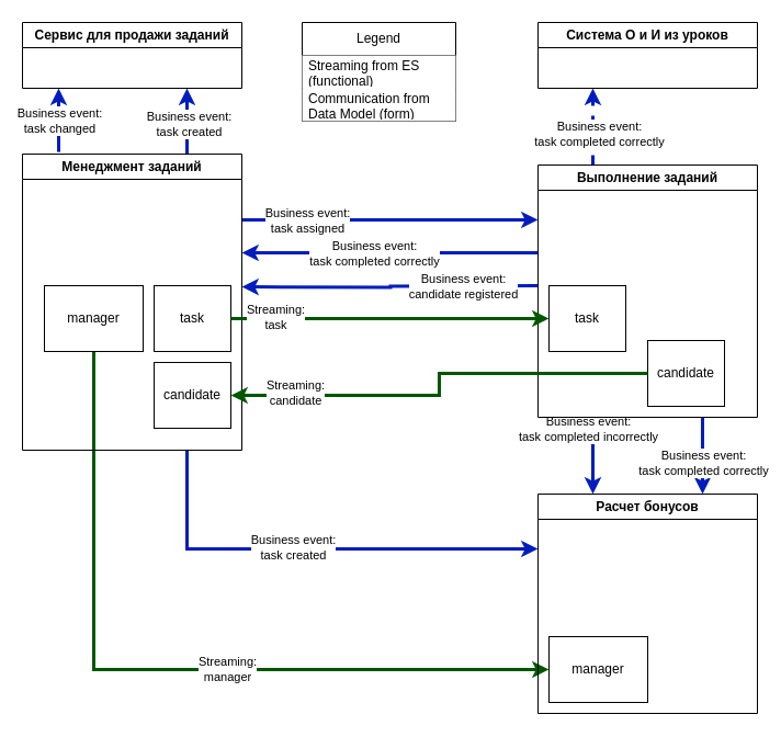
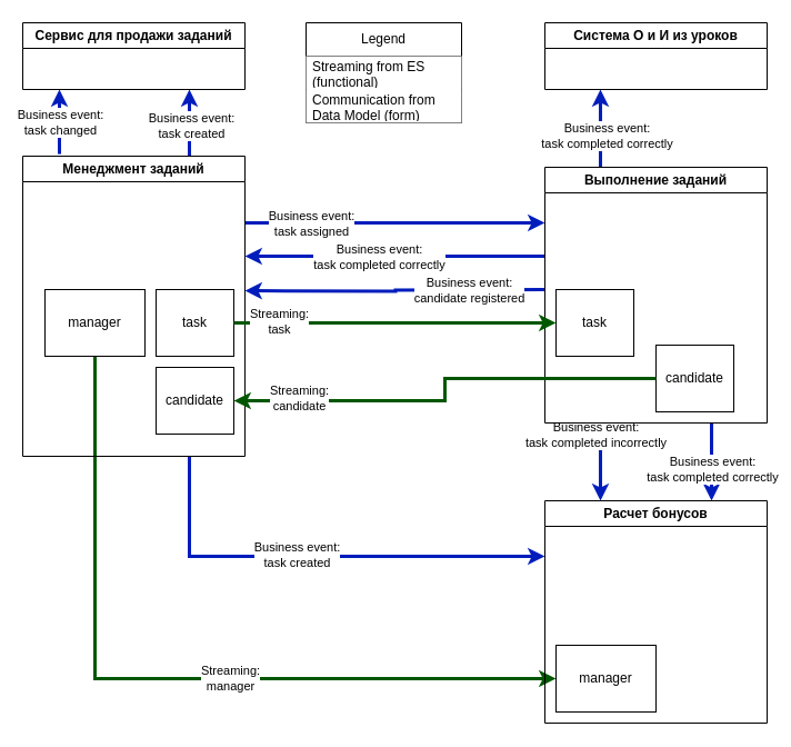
  <mxCell id="0" />
  <mxCell id="1" parent="0" />
  <mxCell id="2" style="edgeStyle=orthogonalEdgeStyle;rounded=0;orthogonalLoop=1;jettySize=auto;html=1;strokeColor=#001DBC;fillColor=#0050ef;strokeWidth=3;" edge="1" parent="1"><mxGeometry relative="1" as="geometry"><mxPoint x="220" y="200" as="sourcePoint" /><mxPoint x="490" y="200" as="targetPoint" /></mxGeometry></mxCell>
  <mxCell id="3" value="Business event:&lt;div&gt;task assigned&lt;/div&gt;" style="edgeLabel;html=1;align=center;verticalAlign=middle;resizable=0;points=[];" vertex="1" connectable="0" parent="2"><mxGeometry x="-0.012" y="-2" relative="1" as="geometry"><mxPoint x="-74" y="-2" as="offset" /></mxGeometry></mxCell>
  <mxCell id="4" style="edgeStyle=orthogonalEdgeStyle;rounded=0;orthogonalLoop=1;jettySize=auto;html=1;exitX=0.75;exitY=1;exitDx=0;exitDy=0;entryX=0;entryY=0.25;entryDx=0;entryDy=0;fillColor=#0050ef;strokeColor=#001DBC;strokeWidth=3;" edge="1" parent="1" source="12" target="29"><mxGeometry relative="1" as="geometry" /></mxCell>
  <mxCell id="5" value="Business event:&lt;div&gt;task created&lt;/div&gt;" style="edgeLabel;html=1;align=center;verticalAlign=middle;resizable=0;points=[];" vertex="1" connectable="0" parent="4"><mxGeometry x="-0.091" y="2" relative="1" as="geometry"><mxPoint as="offset" /></mxGeometry></mxCell>
  <mxCell id="6" style="edgeStyle=orthogonalEdgeStyle;rounded=0;orthogonalLoop=1;jettySize=auto;html=1;exitX=0.75;exitY=0;exitDx=0;exitDy=0;fillColor=#0050ef;strokeColor=#001DBC;strokeWidth=3;entryX=0.75;entryY=1;entryDx=0;entryDy=0;" edge="1" parent="1" source="12" target="35"><mxGeometry relative="1" as="geometry"><mxPoint x="170" y="20" as="targetPoint" /></mxGeometry></mxCell>
  <mxCell id="7" value="Business event:&lt;div&gt;task created&lt;/div&gt;" style="edgeLabel;html=1;align=center;verticalAlign=middle;resizable=0;points=[];" vertex="1" connectable="0" parent="6"><mxGeometry x="0.319" y="-1" relative="1" as="geometry"><mxPoint y="12" as="offset" /></mxGeometry></mxCell>
  <mxCell id="8" style="edgeStyle=orthogonalEdgeStyle;rounded=0;orthogonalLoop=1;jettySize=auto;html=1;exitX=0.165;exitY=-0.007;exitDx=0;exitDy=0;exitPerimeter=0;fillColor=#0050ef;strokeColor=#001DBC;strokeWidth=3;" edge="1" parent="1" source="12"><mxGeometry relative="1" as="geometry"><mxPoint x="53" y="80" as="targetPoint" /></mxGeometry></mxCell>
  <mxCell id="9" value="Business event:&lt;div&gt;task changed&lt;/div&gt;" style="edgeLabel;html=1;align=center;verticalAlign=middle;resizable=0;points=[];" vertex="1" connectable="0" parent="8"><mxGeometry x="0.709" relative="1" as="geometry"><mxPoint y="21" as="offset" /></mxGeometry></mxCell>
  <mxCell id="10" style="edgeStyle=orthogonalEdgeStyle;rounded=0;orthogonalLoop=1;jettySize=auto;html=1;exitX=0.5;exitY=1;exitDx=0;exitDy=0;entryX=0;entryY=0.5;entryDx=0;entryDy=0;fillColor=#008a00;strokeColor=#005700;strokeWidth=3;" edge="1" parent="1" source="13" target="30"><mxGeometry relative="1" as="geometry" /></mxCell>
  <mxCell id="11" value="Streaming:&lt;div&gt;manager&lt;/div&gt;" style="edgeLabel;html=1;align=center;verticalAlign=middle;resizable=0;points=[];" vertex="1" connectable="0" parent="10"><mxGeometry x="0.17" y="1" relative="1" as="geometry"><mxPoint x="-1" as="offset" /></mxGeometry></mxCell>
  <mxCell id="12" value="Менеджмент заданий" style="swimlane;whiteSpace=wrap;html=1;startSize=23;" vertex="1" parent="1"><mxGeometry x="20" y="140" width="200" height="270" as="geometry" /></mxCell>
  <mxCell id="13" value="manager" style="rounded=0;whiteSpace=wrap;html=1;" vertex="1" parent="12"><mxGeometry x="20" y="120" width="90" height="60" as="geometry" /></mxCell>
  <mxCell id="14" value="task" style="rounded=0;whiteSpace=wrap;html=1;" vertex="1" parent="12"><mxGeometry x="120" y="120" width="70" height="60" as="geometry" /></mxCell>
  <mxCell id="15" value="candidate" style="rounded=0;whiteSpace=wrap;html=1;" vertex="1" parent="12"><mxGeometry x="120" y="190" width="70" height="60" as="geometry" /></mxCell>
  <mxCell id="16" style="edgeStyle=orthogonalEdgeStyle;rounded=0;orthogonalLoop=1;jettySize=auto;html=1;exitX=0.75;exitY=1;exitDx=0;exitDy=0;entryX=0.75;entryY=0;entryDx=0;entryDy=0;strokeWidth=3;strokeColor=#001DBC;fillColor=#0050ef;" edge="1" parent="1" source="26" target="29"><mxGeometry relative="1" as="geometry" /></mxCell>
  <mxCell id="17" value="Business event:&lt;br&gt;task completed correctly" style="edgeLabel;html=1;align=center;verticalAlign=middle;resizable=0;points=[];" vertex="1" connectable="0" parent="16"><mxGeometry x="-0.145" relative="1" as="geometry"><mxPoint y="11" as="offset" /></mxGeometry></mxCell>
  <mxCell id="18" style="edgeStyle=orthogonalEdgeStyle;rounded=0;orthogonalLoop=1;jettySize=auto;html=1;exitX=0.25;exitY=1;exitDx=0;exitDy=0;entryX=0.25;entryY=0;entryDx=0;entryDy=0;fillColor=#0050ef;strokeColor=#001DBC;strokeWidth=3;" edge="1" parent="1" source="26" target="29"><mxGeometry relative="1" as="geometry" /></mxCell>
  <mxCell id="19" value="Business event:&lt;div&gt;task completed incorrectly&lt;/div&gt;" style="edgeLabel;html=1;align=center;verticalAlign=middle;resizable=0;points=[];" vertex="1" connectable="0" parent="18"><mxGeometry x="-0.295" y="-3" relative="1" as="geometry"><mxPoint x="-2" y="-15" as="offset" /></mxGeometry></mxCell>
  <mxCell id="20" style="edgeStyle=orthogonalEdgeStyle;rounded=0;orthogonalLoop=1;jettySize=auto;html=1;fillColor=#0050ef;strokeColor=#001DBC;strokeWidth=3;" edge="1" parent="1"><mxGeometry relative="1" as="geometry"><mxPoint x="490" y="230" as="sourcePoint" /><mxPoint x="220" y="230" as="targetPoint" /></mxGeometry></mxCell>
  <mxCell id="21" value="Business event:&lt;br&gt;task completed correctly" style="edgeLabel;html=1;align=center;verticalAlign=middle;resizable=0;points=[];" vertex="1" connectable="0" parent="20"><mxGeometry x="0.104" y="-2" relative="1" as="geometry"><mxPoint x="-1" y="2" as="offset" /></mxGeometry></mxCell>
  <mxCell id="22" style="edgeStyle=orthogonalEdgeStyle;rounded=0;orthogonalLoop=1;jettySize=auto;html=1;fillColor=#0050ef;strokeColor=#001DBC;strokeWidth=3;" edge="1" parent="1"><mxGeometry relative="1" as="geometry"><mxPoint x="490" y="260" as="sourcePoint" /><mxPoint x="220" y="261" as="targetPoint" /></mxGeometry></mxCell>
  <mxCell id="23" value="Business event:&lt;div&gt;candidate registered&lt;/div&gt;" style="edgeLabel;html=1;align=center;verticalAlign=middle;resizable=0;points=[];" vertex="1" connectable="0" parent="22"><mxGeometry x="0.279" y="-1" relative="1" as="geometry"><mxPoint x="103" as="offset" /></mxGeometry></mxCell>
- <mxCell id="24" style="edgeStyle=orthogonalEdgeStyle;rounded=0;orthogonalLoop=1;jettySize=auto;html=1;exitX=0.25;exitY=0;exitDx=0;exitDy=0;entryX=0.25;entryY=1;entryDx=0;entryDy=0;fillColor=#0050ef;strokeColor=#001DBC;strokeWidth=3;dashed=1;" edge="1" parent="1" source="26" target="31"><mxGeometry relative="1" as="geometry" /></mxCell>
+ <mxCell id="24" style="edgeStyle=orthogonalEdgeStyle;rounded=0;orthogonalLoop=1;jettySize=auto;html=1;exitX=0.25;exitY=0;exitDx=0;exitDy=0;entryX=0.25;entryY=1;entryDx=0;entryDy=0;fillColor=#0050ef;strokeColor=#001DBC;strokeWidth=3;" edge="1" parent="1" source="26" target="31"><mxGeometry relative="1" as="geometry" /></mxCell>
  <mxCell id="25" value="Business event:&lt;div&gt;task completed correctly&lt;/div&gt;" style="edgeLabel;html=1;align=center;verticalAlign=middle;resizable=0;points=[];" vertex="1" connectable="0" parent="24"><mxGeometry x="0.01" y="-1" relative="1" as="geometry"><mxPoint x="4" y="6" as="offset" /></mxGeometry></mxCell>
  <mxCell id="26" value="Выполнение заданий" style="swimlane;whiteSpace=wrap;html=1;" vertex="1" parent="1"><mxGeometry x="490" y="150" width="200" height="230" as="geometry" /></mxCell>
  <mxCell id="27" value="task" style="rounded=0;whiteSpace=wrap;html=1;" vertex="1" parent="26"><mxGeometry x="10" y="110" width="70" height="60" as="geometry" /></mxCell>
  <mxCell id="28" value="candidate" style="rounded=0;whiteSpace=wrap;html=1;" vertex="1" parent="26"><mxGeometry x="100" y="160" width="70" height="60" as="geometry" /></mxCell>
  <mxCell id="29" value="Расчет бонусов" style="swimlane;whiteSpace=wrap;html=1;" vertex="1" parent="1"><mxGeometry x="490" y="450" width="200" height="200" as="geometry" /></mxCell>
  <mxCell id="30" value="manager" style="rounded=0;whiteSpace=wrap;html=1;" vertex="1" parent="29"><mxGeometry x="10" y="130" width="90" height="60" as="geometry" /></mxCell>
  <mxCell id="31" value="Cистема О и И из уроков" style="swimlane;whiteSpace=wrap;html=1;" vertex="1" parent="1"><mxGeometry x="490" y="20" width="200" height="60" as="geometry" /></mxCell>
  <mxCell id="32" value="Legend" style="swimlane;fontStyle=0;childLayout=stackLayout;horizontal=1;startSize=30;horizontalStack=0;resizeParent=1;resizeParentMax=0;resizeLast=0;collapsible=1;marginBottom=0;whiteSpace=wrap;html=1;" vertex="1" parent="1"><mxGeometry x="275" y="20" width="140" height="90" as="geometry" /></mxCell>
  <mxCell id="33" value="&lt;font style=&quot;color: light-dark(rgb(0, 0, 0), rgb(0, 0, 255)); background-color: light-dark(rgb(255, 255, 255), rgb(255, 255, 255));&quot;&gt;Streaming from ES (functional)&lt;/font&gt;" style="text;strokeColor=none;fillColor=light-dark(#FFFFFF,#FFFFFF);align=left;verticalAlign=middle;spacingLeft=4;spacingRight=4;overflow=hidden;points=[[0,0.5],[1,0.5]];portConstraint=eastwest;rotatable=0;whiteSpace=wrap;html=1;" vertex="1" parent="32"><mxGeometry y="30" width="140" height="30" as="geometry" /></mxCell>
  <mxCell id="34" value="&lt;font style=&quot;color: light-dark(rgb(0, 0, 0), rgb(51, 255, 51));&quot;&gt;Communication from Data Model (form)&lt;/font&gt;" style="text;strokeColor=none;fillColor=light-dark(#FFFFFF,#FFFFFF);align=left;verticalAlign=middle;spacingLeft=4;spacingRight=4;overflow=hidden;points=[[0,0.5],[1,0.5]];portConstraint=eastwest;rotatable=0;whiteSpace=wrap;html=1;" vertex="1" parent="32"><mxGeometry y="60" width="140" height="30" as="geometry" /></mxCell>
  <mxCell id="35" value="Сервис для продажи заданий" style="swimlane;whiteSpace=wrap;html=1;" vertex="1" parent="1"><mxGeometry x="20" y="20" width="200" height="60" as="geometry" /></mxCell>
  <mxCell id="36" style="edgeStyle=orthogonalEdgeStyle;rounded=0;orthogonalLoop=1;jettySize=auto;html=1;exitX=1;exitY=0.5;exitDx=0;exitDy=0;entryX=0;entryY=0.5;entryDx=0;entryDy=0;fillColor=#008a00;strokeColor=#005700;strokeWidth=3;" edge="1" parent="1" source="14" target="27"><mxGeometry relative="1" as="geometry" /></mxCell>
  <mxCell id="37" value="Streaming:&lt;div&gt;task&lt;/div&gt;" style="edgeLabel;html=1;align=center;verticalAlign=middle;resizable=0;points=[];" vertex="1" connectable="0" parent="36"><mxGeometry x="-0.731" y="2" relative="1" as="geometry"><mxPoint x="1" as="offset" /></mxGeometry></mxCell>
  <mxCell id="38" style="edgeStyle=orthogonalEdgeStyle;rounded=0;orthogonalLoop=1;jettySize=auto;html=1;exitX=0;exitY=0.5;exitDx=0;exitDy=0;entryX=1;entryY=0.5;entryDx=0;entryDy=0;fillColor=#008a00;strokeColor=#005700;strokeWidth=3;" edge="1" parent="1" source="28" target="15"><mxGeometry relative="1" as="geometry" /></mxCell>
  <mxCell id="39" value="Streaming:&lt;div&gt;candidate&lt;/div&gt;" style="edgeLabel;html=1;align=center;verticalAlign=middle;resizable=0;points=[];" vertex="1" connectable="0" parent="38"><mxGeometry x="0.713" y="-3" relative="1" as="geometry"><mxPoint x="1" as="offset" /></mxGeometry></mxCell>
